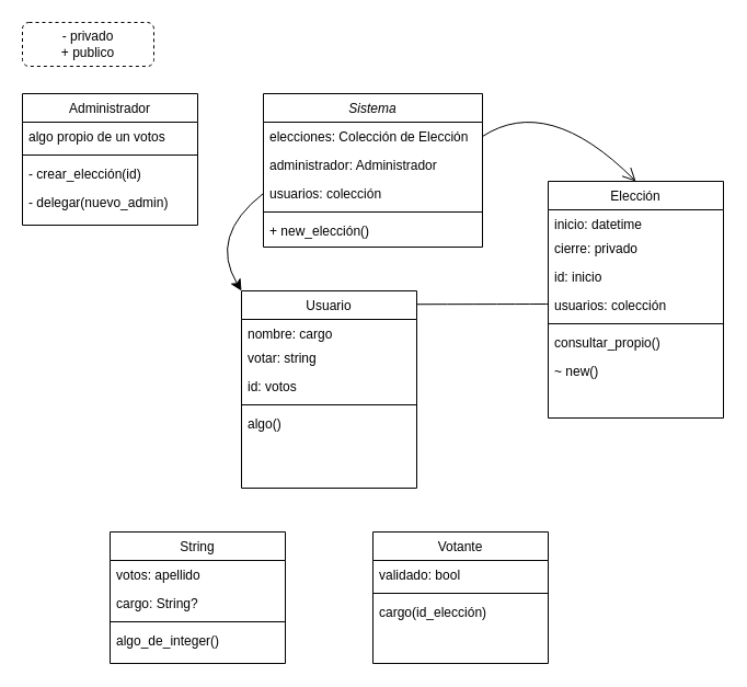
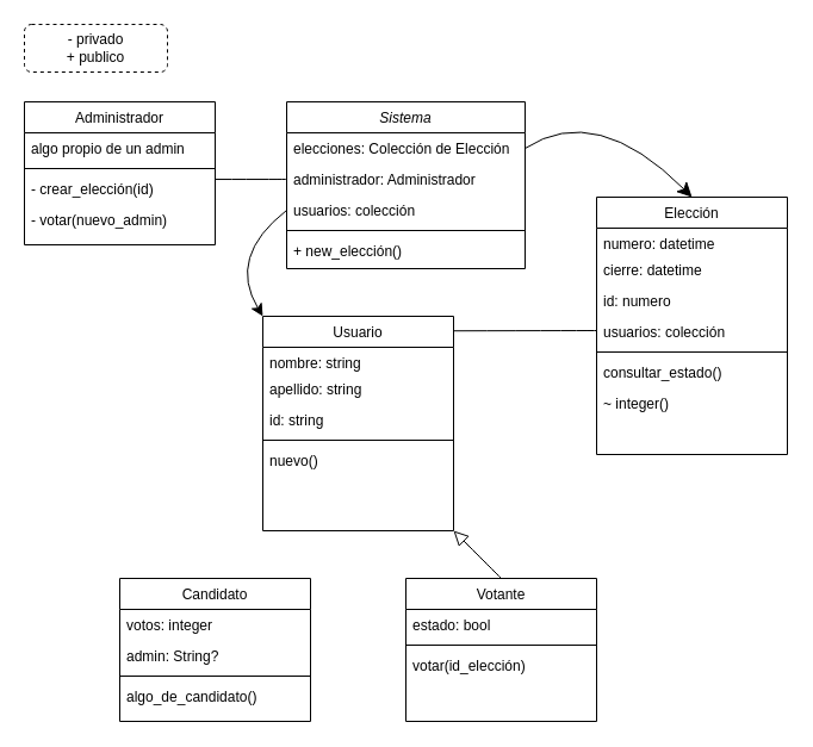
  <mxCell id="0" />
  <mxCell id="1" parent="0" />
  <mxCell id="2" value="Sistema" style="swimlane;fontStyle=2;align=center;verticalAlign=top;childLayout=stackLayout;horizontal=1;startSize=26;horizontalStack=0;resizeParent=1;resizeLast=0;collapsible=1;marginBottom=0;rounded=0;shadow=0;strokeWidth=1;" parent="1" vertex="1"><mxGeometry x="240" y="85" width="200" height="140" as="geometry"><mxRectangle x="230" y="140" width="160" height="26" as="alternateBounds" /></mxGeometry></mxCell>
  <mxCell id="3" value="elecciones: Colección de Elección" style="text;align=left;verticalAlign=top;spacingLeft=4;spacingRight=4;overflow=hidden;rotatable=0;points=[[0,0.5],[1,0.5]];portConstraint=eastwest;rounded=0;shadow=0;html=0;" parent="2" vertex="1"><mxGeometry y="26" width="200" height="26" as="geometry" /></mxCell>
  <mxCell id="4" value="administrador: Administrador" style="text;align=left;verticalAlign=top;spacingLeft=4;spacingRight=4;overflow=hidden;rotatable=0;points=[[0,0.5],[1,0.5]];portConstraint=eastwest;rounded=0;shadow=0;html=0;" vertex="1" parent="2"><mxGeometry y="52" width="200" height="26" as="geometry" /></mxCell>
  <mxCell id="5" value="usuarios: colección" style="text;align=left;verticalAlign=top;spacingLeft=4;spacingRight=4;overflow=hidden;rotatable=0;points=[[0,0.5],[1,0.5]];portConstraint=eastwest;rounded=0;shadow=0;html=0;" vertex="1" parent="2"><mxGeometry y="78" width="200" height="26" as="geometry" /></mxCell>
  <mxCell id="6" value="" style="line;html=1;strokeWidth=1;align=left;verticalAlign=middle;spacingTop=-1;spacingLeft=3;spacingRight=3;rotatable=0;labelPosition=right;points=[];portConstraint=eastwest;" parent="2" vertex="1"><mxGeometry y="104" width="200" height="8" as="geometry" /></mxCell>
  <mxCell id="7" value="+ new_elección()" style="text;align=left;verticalAlign=top;spacingLeft=4;spacingRight=4;overflow=hidden;rotatable=0;points=[[0,0.5],[1,0.5]];portConstraint=eastwest;" parent="2" vertex="1"><mxGeometry y="112" width="200" height="26" as="geometry" /></mxCell>
  <mxCell id="8" value="Elección" style="swimlane;fontStyle=0;align=center;verticalAlign=top;childLayout=stackLayout;horizontal=1;startSize=26;horizontalStack=0;resizeParent=1;resizeLast=0;collapsible=1;marginBottom=0;rounded=0;shadow=0;strokeWidth=1;" parent="1" vertex="1"><mxGeometry x="500" y="165" width="160" height="216" as="geometry"><mxRectangle x="550" y="140" width="160" height="26" as="alternateBounds" /></mxGeometry></mxCell>
- <mxCell id="9" value="inicio: datetime" style="text;align=left;verticalAlign=top;spacingLeft=4;spacingRight=4;overflow=hidden;rotatable=0;points=[[0,0.5],[1,0.5]];portConstraint=eastwest;" parent="8" vertex="1"><mxGeometry y="26" width="160" height="22" as="geometry" /></mxCell>
- <mxCell id="10" value="cierre: privado" style="text;align=left;verticalAlign=top;spacingLeft=4;spacingRight=4;overflow=hidden;rotatable=0;points=[[0,0.5],[1,0.5]];portConstraint=eastwest;rounded=0;shadow=0;html=0;" parent="8" vertex="1"><mxGeometry y="48" width="160" height="26" as="geometry" /></mxCell>
- <mxCell id="11" value="id: inicio" style="text;align=left;verticalAlign=top;spacingLeft=4;spacingRight=4;overflow=hidden;rotatable=0;points=[[0,0.5],[1,0.5]];portConstraint=eastwest;rounded=0;shadow=0;html=0;" vertex="1" parent="8"><mxGeometry y="74" width="160" height="26" as="geometry" /></mxCell>
+ <mxCell id="9" value="numero: datetime" style="text;align=left;verticalAlign=top;spacingLeft=4;spacingRight=4;overflow=hidden;rotatable=0;points=[[0,0.5],[1,0.5]];portConstraint=eastwest;" parent="8" vertex="1"><mxGeometry y="26" width="160" height="22" as="geometry" /></mxCell>
+ <mxCell id="10" value="cierre: datetime" style="text;align=left;verticalAlign=top;spacingLeft=4;spacingRight=4;overflow=hidden;rotatable=0;points=[[0,0.5],[1,0.5]];portConstraint=eastwest;rounded=0;shadow=0;html=0;" parent="8" vertex="1"><mxGeometry y="48" width="160" height="26" as="geometry" /></mxCell>
+ <mxCell id="11" value="id: numero" style="text;align=left;verticalAlign=top;spacingLeft=4;spacingRight=4;overflow=hidden;rotatable=0;points=[[0,0.5],[1,0.5]];portConstraint=eastwest;rounded=0;shadow=0;html=0;" vertex="1" parent="8"><mxGeometry y="74" width="160" height="26" as="geometry" /></mxCell>
  <mxCell id="12" value="usuarios: colección" style="text;align=left;verticalAlign=top;spacingLeft=4;spacingRight=4;overflow=hidden;rotatable=0;points=[[0,0.5],[1,0.5]];portConstraint=eastwest;rounded=0;shadow=0;html=0;" vertex="1" parent="8"><mxGeometry y="100" width="160" height="26" as="geometry" /></mxCell>
  <mxCell id="13" value="" style="line;html=1;strokeWidth=1;align=left;verticalAlign=middle;spacingTop=-1;spacingLeft=3;spacingRight=3;rotatable=0;labelPosition=right;points=[];portConstraint=eastwest;" parent="8" vertex="1"><mxGeometry y="126" width="160" height="8" as="geometry" /></mxCell>
- <mxCell id="14" value="consultar_propio()" style="text;align=left;verticalAlign=top;spacingLeft=4;spacingRight=4;overflow=hidden;rotatable=0;points=[[0,0.5],[1,0.5]];portConstraint=eastwest;" parent="8" vertex="1"><mxGeometry y="134" width="160" height="26" as="geometry" /></mxCell>
- <mxCell id="15" value="~ new()" style="text;align=left;verticalAlign=top;spacingLeft=4;spacingRight=4;overflow=hidden;rotatable=0;points=[[0,0.5],[1,0.5]];portConstraint=eastwest;" vertex="1" parent="8"><mxGeometry y="160" width="160" height="26" as="geometry" /></mxCell>
+ <mxCell id="14" value="consultar_estado()" style="text;align=left;verticalAlign=top;spacingLeft=4;spacingRight=4;overflow=hidden;rotatable=0;points=[[0,0.5],[1,0.5]];portConstraint=eastwest;" parent="8" vertex="1"><mxGeometry y="134" width="160" height="26" as="geometry" /></mxCell>
+ <mxCell id="15" value="~ integer()" style="text;align=left;verticalAlign=top;spacingLeft=4;spacingRight=4;overflow=hidden;rotatable=0;points=[[0,0.5],[1,0.5]];portConstraint=eastwest;" vertex="1" parent="8"><mxGeometry y="160" width="160" height="26" as="geometry" /></mxCell>
  <mxCell id="16" value="Usuario" style="swimlane;fontStyle=0;align=center;verticalAlign=top;childLayout=stackLayout;horizontal=1;startSize=26;horizontalStack=0;resizeParent=1;resizeLast=0;collapsible=1;marginBottom=0;rounded=0;shadow=0;strokeWidth=1;" vertex="1" parent="1"><mxGeometry x="220" y="265" width="160" height="180" as="geometry"><mxRectangle x="550" y="140" width="160" height="26" as="alternateBounds" /></mxGeometry></mxCell>
- <mxCell id="17" value="nombre: cargo" style="text;align=left;verticalAlign=top;spacingLeft=4;spacingRight=4;overflow=hidden;rotatable=0;points=[[0,0.5],[1,0.5]];portConstraint=eastwest;" vertex="1" parent="16"><mxGeometry y="26" width="160" height="22" as="geometry" /></mxCell>
- <mxCell id="18" value="votar: string" style="text;align=left;verticalAlign=top;spacingLeft=4;spacingRight=4;overflow=hidden;rotatable=0;points=[[0,0.5],[1,0.5]];portConstraint=eastwest;rounded=0;shadow=0;html=0;" vertex="1" parent="16"><mxGeometry y="48" width="160" height="26" as="geometry" /></mxCell>
- <mxCell id="19" value="id: votos" style="text;align=left;verticalAlign=top;spacingLeft=4;spacingRight=4;overflow=hidden;rotatable=0;points=[[0,0.5],[1,0.5]];portConstraint=eastwest;rounded=0;shadow=0;html=0;" vertex="1" parent="16"><mxGeometry y="74" width="160" height="26" as="geometry" /></mxCell>
+ <mxCell id="17" value="nombre: string" style="text;align=left;verticalAlign=top;spacingLeft=4;spacingRight=4;overflow=hidden;rotatable=0;points=[[0,0.5],[1,0.5]];portConstraint=eastwest;" vertex="1" parent="16"><mxGeometry y="26" width="160" height="22" as="geometry" /></mxCell>
+ <mxCell id="18" value="apellido: string" style="text;align=left;verticalAlign=top;spacingLeft=4;spacingRight=4;overflow=hidden;rotatable=0;points=[[0,0.5],[1,0.5]];portConstraint=eastwest;rounded=0;shadow=0;html=0;" vertex="1" parent="16"><mxGeometry y="48" width="160" height="26" as="geometry" /></mxCell>
+ <mxCell id="19" value="id: string" style="text;align=left;verticalAlign=top;spacingLeft=4;spacingRight=4;overflow=hidden;rotatable=0;points=[[0,0.5],[1,0.5]];portConstraint=eastwest;rounded=0;shadow=0;html=0;" vertex="1" parent="16"><mxGeometry y="74" width="160" height="26" as="geometry" /></mxCell>
  <mxCell id="20" value="" style="line;html=1;strokeWidth=1;align=left;verticalAlign=middle;spacingTop=-1;spacingLeft=3;spacingRight=3;rotatable=0;labelPosition=right;points=[];portConstraint=eastwest;" vertex="1" parent="16"><mxGeometry y="100" width="160" height="8" as="geometry" /></mxCell>
- <mxCell id="21" value="algo()" style="text;align=left;verticalAlign=top;spacingLeft=4;spacingRight=4;overflow=hidden;rotatable=0;points=[[0,0.5],[1,0.5]];portConstraint=eastwest;" vertex="1" parent="16"><mxGeometry y="108" width="160" height="26" as="geometry" /></mxCell>
- <mxCell id="22" style="edgeStyle=none;curved=1;rounded=0;orthogonalLoop=1;jettySize=auto;html=1;entryX=0.5;entryY=0;entryDx=0;entryDy=0;fontSize=12;startSize=10;endSize=10;exitX=1;exitY=0.5;exitDx=0;exitDy=0;endArrow=open;" edge="1" parent="1" source="3" target="8"><mxGeometry relative="1" as="geometry"><Array as="points"><mxPoint x="500" y="85" /></Array></mxGeometry></mxCell>
- <mxCell id="23" value="String" style="swimlane;fontStyle=0;align=center;verticalAlign=top;childLayout=stackLayout;horizontal=1;startSize=26;horizontalStack=0;resizeParent=1;resizeLast=0;collapsible=1;marginBottom=0;rounded=0;shadow=0;strokeWidth=1;" vertex="1" parent="1"><mxGeometry x="100" y="485" width="160" height="120" as="geometry"><mxRectangle x="550" y="140" width="160" height="26" as="alternateBounds" /></mxGeometry></mxCell>
- <mxCell id="24" value="votos: apellido" style="text;align=left;verticalAlign=top;spacingLeft=4;spacingRight=4;overflow=hidden;rotatable=0;points=[[0,0.5],[1,0.5]];portConstraint=eastwest;rounded=0;shadow=0;html=0;" vertex="1" parent="23"><mxGeometry y="26" width="160" height="26" as="geometry" /></mxCell>
- <mxCell id="25" value="cargo: String?" style="text;align=left;verticalAlign=top;spacingLeft=4;spacingRight=4;overflow=hidden;rotatable=0;points=[[0,0.5],[1,0.5]];portConstraint=eastwest;rounded=0;shadow=0;html=0;" vertex="1" parent="23"><mxGeometry y="52" width="160" height="26" as="geometry" /></mxCell>
+ <mxCell id="21" value="nuevo()" style="text;align=left;verticalAlign=top;spacingLeft=4;spacingRight=4;overflow=hidden;rotatable=0;points=[[0,0.5],[1,0.5]];portConstraint=eastwest;" vertex="1" parent="16"><mxGeometry y="108" width="160" height="26" as="geometry" /></mxCell>
+ <mxCell id="22" style="edgeStyle=none;curved=1;rounded=0;orthogonalLoop=1;jettySize=auto;html=1;entryX=0.5;entryY=0;entryDx=0;entryDy=0;fontSize=12;startSize=10;endSize=10;exitX=1;exitY=0.5;exitDx=0;exitDy=0;" edge="1" parent="1" source="3" target="8"><mxGeometry relative="1" as="geometry"><Array as="points"><mxPoint x="500" y="85" /></Array></mxGeometry></mxCell>
+ <mxCell id="23" value="Candidato" style="swimlane;fontStyle=0;align=center;verticalAlign=top;childLayout=stackLayout;horizontal=1;startSize=26;horizontalStack=0;resizeParent=1;resizeLast=0;collapsible=1;marginBottom=0;rounded=0;shadow=0;strokeWidth=1;" vertex="1" parent="1"><mxGeometry x="100" y="485" width="160" height="120" as="geometry"><mxRectangle x="550" y="140" width="160" height="26" as="alternateBounds" /></mxGeometry></mxCell>
+ <mxCell id="24" value="votos: integer" style="text;align=left;verticalAlign=top;spacingLeft=4;spacingRight=4;overflow=hidden;rotatable=0;points=[[0,0.5],[1,0.5]];portConstraint=eastwest;rounded=0;shadow=0;html=0;" vertex="1" parent="23"><mxGeometry y="26" width="160" height="26" as="geometry" /></mxCell>
+ <mxCell id="25" value="admin: String?" style="text;align=left;verticalAlign=top;spacingLeft=4;spacingRight=4;overflow=hidden;rotatable=0;points=[[0,0.5],[1,0.5]];portConstraint=eastwest;rounded=0;shadow=0;html=0;" vertex="1" parent="23"><mxGeometry y="52" width="160" height="26" as="geometry" /></mxCell>
  <mxCell id="26" value="" style="line;html=1;strokeWidth=1;align=left;verticalAlign=middle;spacingTop=-1;spacingLeft=3;spacingRight=3;rotatable=0;labelPosition=right;points=[];portConstraint=eastwest;" vertex="1" parent="23"><mxGeometry y="78" width="160" height="8" as="geometry" /></mxCell>
- <mxCell id="27" value="algo_de_integer()" style="text;align=left;verticalAlign=top;spacingLeft=4;spacingRight=4;overflow=hidden;rotatable=0;points=[[0,0.5],[1,0.5]];portConstraint=eastwest;" vertex="1" parent="23"><mxGeometry y="86" width="160" height="26" as="geometry" /></mxCell>
+ <mxCell id="27" value="algo_de_candidato()" style="text;align=left;verticalAlign=top;spacingLeft=4;spacingRight=4;overflow=hidden;rotatable=0;points=[[0,0.5],[1,0.5]];portConstraint=eastwest;" vertex="1" parent="23"><mxGeometry y="86" width="160" height="26" as="geometry" /></mxCell>
+ <mxCell id="28" style="edgeStyle=none;curved=1;rounded=0;orthogonalLoop=1;jettySize=auto;html=1;entryX=1;entryY=1;entryDx=0;entryDy=0;fontSize=12;startSize=10;endSize=10;exitX=0.5;exitY=0;exitDx=0;exitDy=0;endArrow=block;endFill=0;" edge="1" parent="1" source="34" target="16"><mxGeometry relative="1" as="geometry"><mxPoint x="980" y="527" as="sourcePoint" /></mxGeometry></mxCell>
  <mxCell id="29" value="Administrador" style="swimlane;fontStyle=0;align=center;verticalAlign=top;childLayout=stackLayout;horizontal=1;startSize=26;horizontalStack=0;resizeParent=1;resizeLast=0;collapsible=1;marginBottom=0;rounded=0;shadow=0;strokeWidth=1;" vertex="1" parent="1"><mxGeometry x="20" y="85" width="160" height="120" as="geometry"><mxRectangle x="550" y="140" width="160" height="26" as="alternateBounds" /></mxGeometry></mxCell>
- <mxCell id="30" value="algo propio de un votos" style="text;align=left;verticalAlign=top;spacingLeft=4;spacingRight=4;overflow=hidden;rotatable=0;points=[[0,0.5],[1,0.5]];portConstraint=eastwest;rounded=0;shadow=0;html=0;" vertex="1" parent="29"><mxGeometry y="26" width="160" height="26" as="geometry" /></mxCell>
+ <mxCell id="30" value="algo propio de un admin" style="text;align=left;verticalAlign=top;spacingLeft=4;spacingRight=4;overflow=hidden;rotatable=0;points=[[0,0.5],[1,0.5]];portConstraint=eastwest;rounded=0;shadow=0;html=0;" vertex="1" parent="29"><mxGeometry y="26" width="160" height="26" as="geometry" /></mxCell>
  <mxCell id="31" value="" style="line;html=1;strokeWidth=1;align=left;verticalAlign=middle;spacingTop=-1;spacingLeft=3;spacingRight=3;rotatable=0;labelPosition=right;points=[];portConstraint=eastwest;" vertex="1" parent="29"><mxGeometry y="52" width="160" height="8" as="geometry" /></mxCell>
  <mxCell id="32" value="- crear_elección(id)" style="text;align=left;verticalAlign=top;spacingLeft=4;spacingRight=4;overflow=hidden;rotatable=0;points=[[0,0.5],[1,0.5]];portConstraint=eastwest;" vertex="1" parent="29"><mxGeometry y="60" width="160" height="26" as="geometry" /></mxCell>
- <mxCell id="33" value="- delegar(nuevo_admin)" style="text;align=left;verticalAlign=top;spacingLeft=4;spacingRight=4;overflow=hidden;rotatable=0;points=[[0,0.5],[1,0.5]];portConstraint=eastwest;" vertex="1" parent="29"><mxGeometry y="86" width="160" height="26" as="geometry" /></mxCell>
+ <mxCell id="33" value="- votar(nuevo_admin)" style="text;align=left;verticalAlign=top;spacingLeft=4;spacingRight=4;overflow=hidden;rotatable=0;points=[[0,0.5],[1,0.5]];portConstraint=eastwest;" vertex="1" parent="29"><mxGeometry y="86" width="160" height="26" as="geometry" /></mxCell>
  <mxCell id="34" value="Votante" style="swimlane;fontStyle=0;align=center;verticalAlign=top;childLayout=stackLayout;horizontal=1;startSize=26;horizontalStack=0;resizeParent=1;resizeLast=0;collapsible=1;marginBottom=0;rounded=0;shadow=0;strokeWidth=1;" vertex="1" parent="1"><mxGeometry x="340" y="485" width="160" height="120" as="geometry"><mxRectangle x="550" y="140" width="160" height="26" as="alternateBounds" /></mxGeometry></mxCell>
- <mxCell id="35" value="validado: bool" style="text;align=left;verticalAlign=top;spacingLeft=4;spacingRight=4;overflow=hidden;rotatable=0;points=[[0,0.5],[1,0.5]];portConstraint=eastwest;rounded=0;shadow=0;html=0;" vertex="1" parent="34"><mxGeometry y="26" width="160" height="26" as="geometry" /></mxCell>
+ <mxCell id="35" value="estado: bool" style="text;align=left;verticalAlign=top;spacingLeft=4;spacingRight=4;overflow=hidden;rotatable=0;points=[[0,0.5],[1,0.5]];portConstraint=eastwest;rounded=0;shadow=0;html=0;" vertex="1" parent="34"><mxGeometry y="26" width="160" height="26" as="geometry" /></mxCell>
  <mxCell id="36" value="" style="line;html=1;strokeWidth=1;align=left;verticalAlign=middle;spacingTop=-1;spacingLeft=3;spacingRight=3;rotatable=0;labelPosition=right;points=[];portConstraint=eastwest;" vertex="1" parent="34"><mxGeometry y="52" width="160" height="8" as="geometry" /></mxCell>
- <mxCell id="37" value="cargo(id_elección)" style="text;align=left;verticalAlign=top;spacingLeft=4;spacingRight=4;overflow=hidden;rotatable=0;points=[[0,0.5],[1,0.5]];portConstraint=eastwest;" vertex="1" parent="34"><mxGeometry y="60" width="160" height="26" as="geometry" /></mxCell>
+ <mxCell id="37" value="votar(id_elección)" style="text;align=left;verticalAlign=top;spacingLeft=4;spacingRight=4;overflow=hidden;rotatable=0;points=[[0,0.5],[1,0.5]];portConstraint=eastwest;" vertex="1" parent="34"><mxGeometry y="60" width="160" height="26" as="geometry" /></mxCell>
  <mxCell id="38" value="- privado&lt;div&gt;+ publico&lt;/div&gt;" style="rounded=1;whiteSpace=wrap;html=1;gradientColor=none;strokeWidth=1;dashed=1;" vertex="1" parent="1"><mxGeometry x="20" y="20" width="120" height="40" as="geometry" /></mxCell>
+ <mxCell id="39" style="edgeStyle=none;curved=1;rounded=0;orthogonalLoop=1;jettySize=auto;html=1;fontSize=12;startSize=8;endSize=8;endArrow=none;endFill=0;entryX=0.999;entryY=0.194;entryDx=0;entryDy=0;entryPerimeter=0;" edge="1" parent="1" source="4" target="32"><mxGeometry relative="1" as="geometry" /></mxCell>
  <mxCell id="40" style="edgeStyle=none;curved=1;rounded=0;orthogonalLoop=1;jettySize=auto;html=1;fontSize=12;startSize=8;endSize=8;exitX=0;exitY=0.5;exitDx=0;exitDy=0;entryX=0;entryY=0;entryDx=0;entryDy=0;" edge="1" parent="1" source="5" target="16"><mxGeometry relative="1" as="geometry"><mxPoint x="220" y="275" as="targetPoint" /><Array as="points"><mxPoint x="190" y="215" /></Array></mxGeometry></mxCell>
  <mxCell id="41" style="edgeStyle=none;curved=1;rounded=0;orthogonalLoop=1;jettySize=auto;html=1;entryX=0.998;entryY=0.068;entryDx=0;entryDy=0;entryPerimeter=0;fontSize=12;startSize=8;endSize=8;endArrow=none;endFill=0;" edge="1" parent="1" target="16"><mxGeometry relative="1" as="geometry"><mxPoint x="500" y="277" as="sourcePoint" /></mxGeometry></mxCell>
